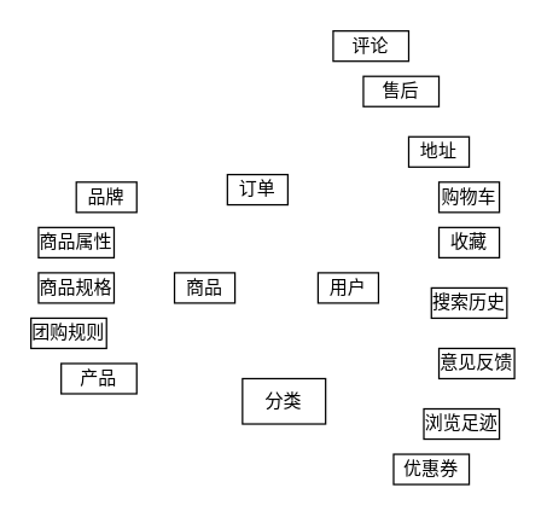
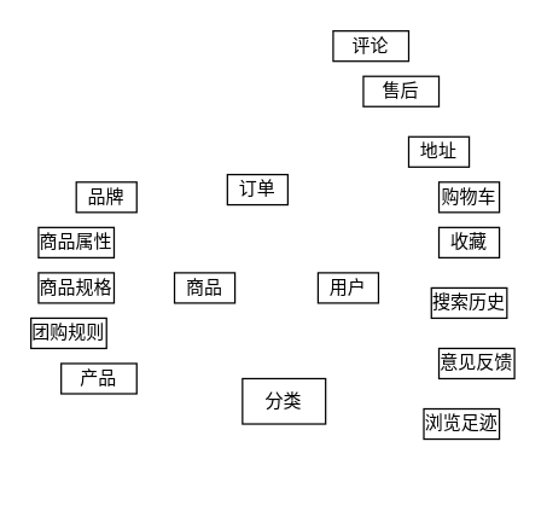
  <mxCell id="0" />
  <mxCell id="1" parent="0" />
  <mxCell id="2" value="用户" style="rounded=0;whiteSpace=wrap;html=1;" vertex="1" parent="1"><mxGeometry x="210" y="180" width="40" height="20" as="geometry" /></mxCell>
  <mxCell id="3" value="商品" style="rounded=0;whiteSpace=wrap;html=1;" vertex="1" parent="1"><mxGeometry x="115" y="180" width="40" height="20" as="geometry" /></mxCell>
  <mxCell id="4" value="订单" style="rounded=0;whiteSpace=wrap;html=1;" vertex="1" parent="1"><mxGeometry x="150" y="115" width="40" height="20" as="geometry" /></mxCell>
  <mxCell id="5" value="分类" style="rounded=0;whiteSpace=wrap;html=1;" vertex="1" parent="1"><mxGeometry x="160" y="250" width="55" height="30" as="geometry" /></mxCell>
  <mxCell id="6" value="地址" style="rounded=0;whiteSpace=wrap;html=1;" vertex="1" parent="1"><mxGeometry x="270" y="90" width="40" height="20" as="geometry" /></mxCell>
  <mxCell id="7" value="购物车" style="rounded=0;whiteSpace=wrap;html=1;" vertex="1" parent="1"><mxGeometry x="290" y="120" width="40" height="20" as="geometry" /></mxCell>
  <mxCell id="8" value="收藏" style="rounded=0;whiteSpace=wrap;html=1;" vertex="1" parent="1"><mxGeometry x="290" y="150" width="40" height="20" as="geometry" /></mxCell>
  <mxCell id="9" value="搜索历史" style="rounded=0;whiteSpace=wrap;html=1;" vertex="1" parent="1"><mxGeometry x="285" y="190" width="50" height="20" as="geometry" /></mxCell>
  <mxCell id="10" value="意见反馈" style="rounded=0;whiteSpace=wrap;html=1;" vertex="1" parent="1"><mxGeometry x="290" y="230" width="50" height="20" as="geometry" /></mxCell>
  <mxCell id="11" value="浏览足迹" style="rounded=0;whiteSpace=wrap;html=1;" vertex="1" parent="1"><mxGeometry x="280" y="270" width="50" height="20" as="geometry" /></mxCell>
- <mxCell id="12" value="优惠券" style="rounded=0;whiteSpace=wrap;html=1;" vertex="1" parent="1"><mxGeometry x="260" y="300" width="50" height="20" as="geometry" /></mxCell>
  <mxCell id="13" value="售后" style="rounded=0;whiteSpace=wrap;html=1;" vertex="1" parent="1"><mxGeometry x="240" y="50" width="50" height="20" as="geometry" /></mxCell>
  <mxCell id="14" value="评论" style="rounded=0;whiteSpace=wrap;html=1;" vertex="1" parent="1"><mxGeometry x="220" y="20" width="50" height="20" as="geometry" /></mxCell>
  <mxCell id="15" value="品牌" style="rounded=0;whiteSpace=wrap;html=1;" vertex="1" parent="1"><mxGeometry x="50" y="120" width="40" height="20" as="geometry" /></mxCell>
  <mxCell id="16" value="商品属性" style="rounded=0;whiteSpace=wrap;html=1;" vertex="1" parent="1"><mxGeometry x="25" y="150" width="50" height="20" as="geometry" /></mxCell>
  <mxCell id="17" value="商品规格" style="rounded=0;whiteSpace=wrap;html=1;" vertex="1" parent="1"><mxGeometry x="25" y="180" width="50" height="20" as="geometry" /></mxCell>
  <mxCell id="18" value="团购规则" style="rounded=0;whiteSpace=wrap;html=1;" vertex="1" parent="1"><mxGeometry x="20" y="210" width="50" height="20" as="geometry" /></mxCell>
  <mxCell id="19" value="产品" style="rounded=0;whiteSpace=wrap;html=1;" vertex="1" parent="1"><mxGeometry x="40" y="240" width="50" height="20" as="geometry" /></mxCell>
